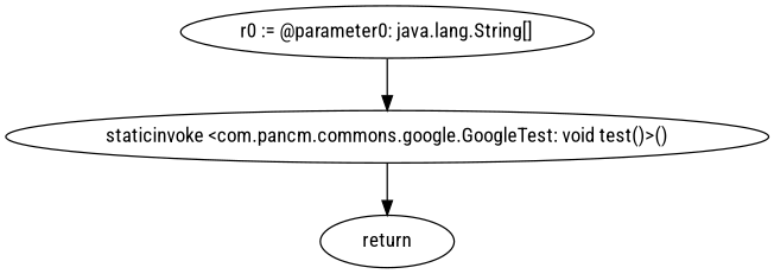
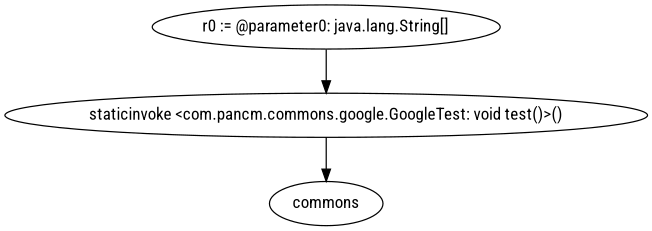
  digraph {
    fontname="Roboto Condensed"
    node [fontname="Roboto Condensed"]
    edge [fontname="Roboto Condensed"]
    "r0 := @parameter0: java.lang.String[]"
    "staticinvoke <com.pancm.commons.google.GoogleTest: void test()>()"
-   return
+   return [label=commons]
    "r0 := @parameter0: java.lang.String[]" -> "staticinvoke <com.pancm.commons.google.GoogleTest: void test()>()"
    "staticinvoke <com.pancm.commons.google.GoogleTest: void test()>()" -> return
  }
